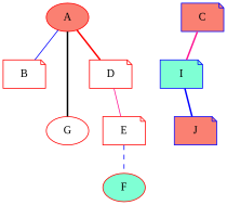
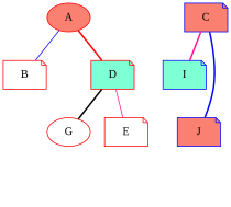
  graph {
    fontname="Liberation Serif"
    node [color=red fillcolor=salmon fontname="Liberation Serif" shape=note style=filled]
    edge [color=blue fontname="Liberation Serif" style=bold]
    A [shape=ellipse]
    B [fillcolor=white]
-   D [fillcolor=white]
+   D [fillcolor=aquamarine]
    G [fillcolor=white shape=ellipse]
    E [fillcolor=white]
    C [color=blue]
    I [color=blue fillcolor=aquamarine]
    J [color=blue]
-   F [fillcolor=aquamarine shape=ellipse]
    A -- B [style=solid]
    A -- D [color=red]
-   A -- G [color=black]
+   D -- G [color=black]
    D -- E [color=deeppink style=solid]
-   E -- F [style=dashed]
    C -- I [color=deeppink]
-   I -- J
+   C -- J
  }
